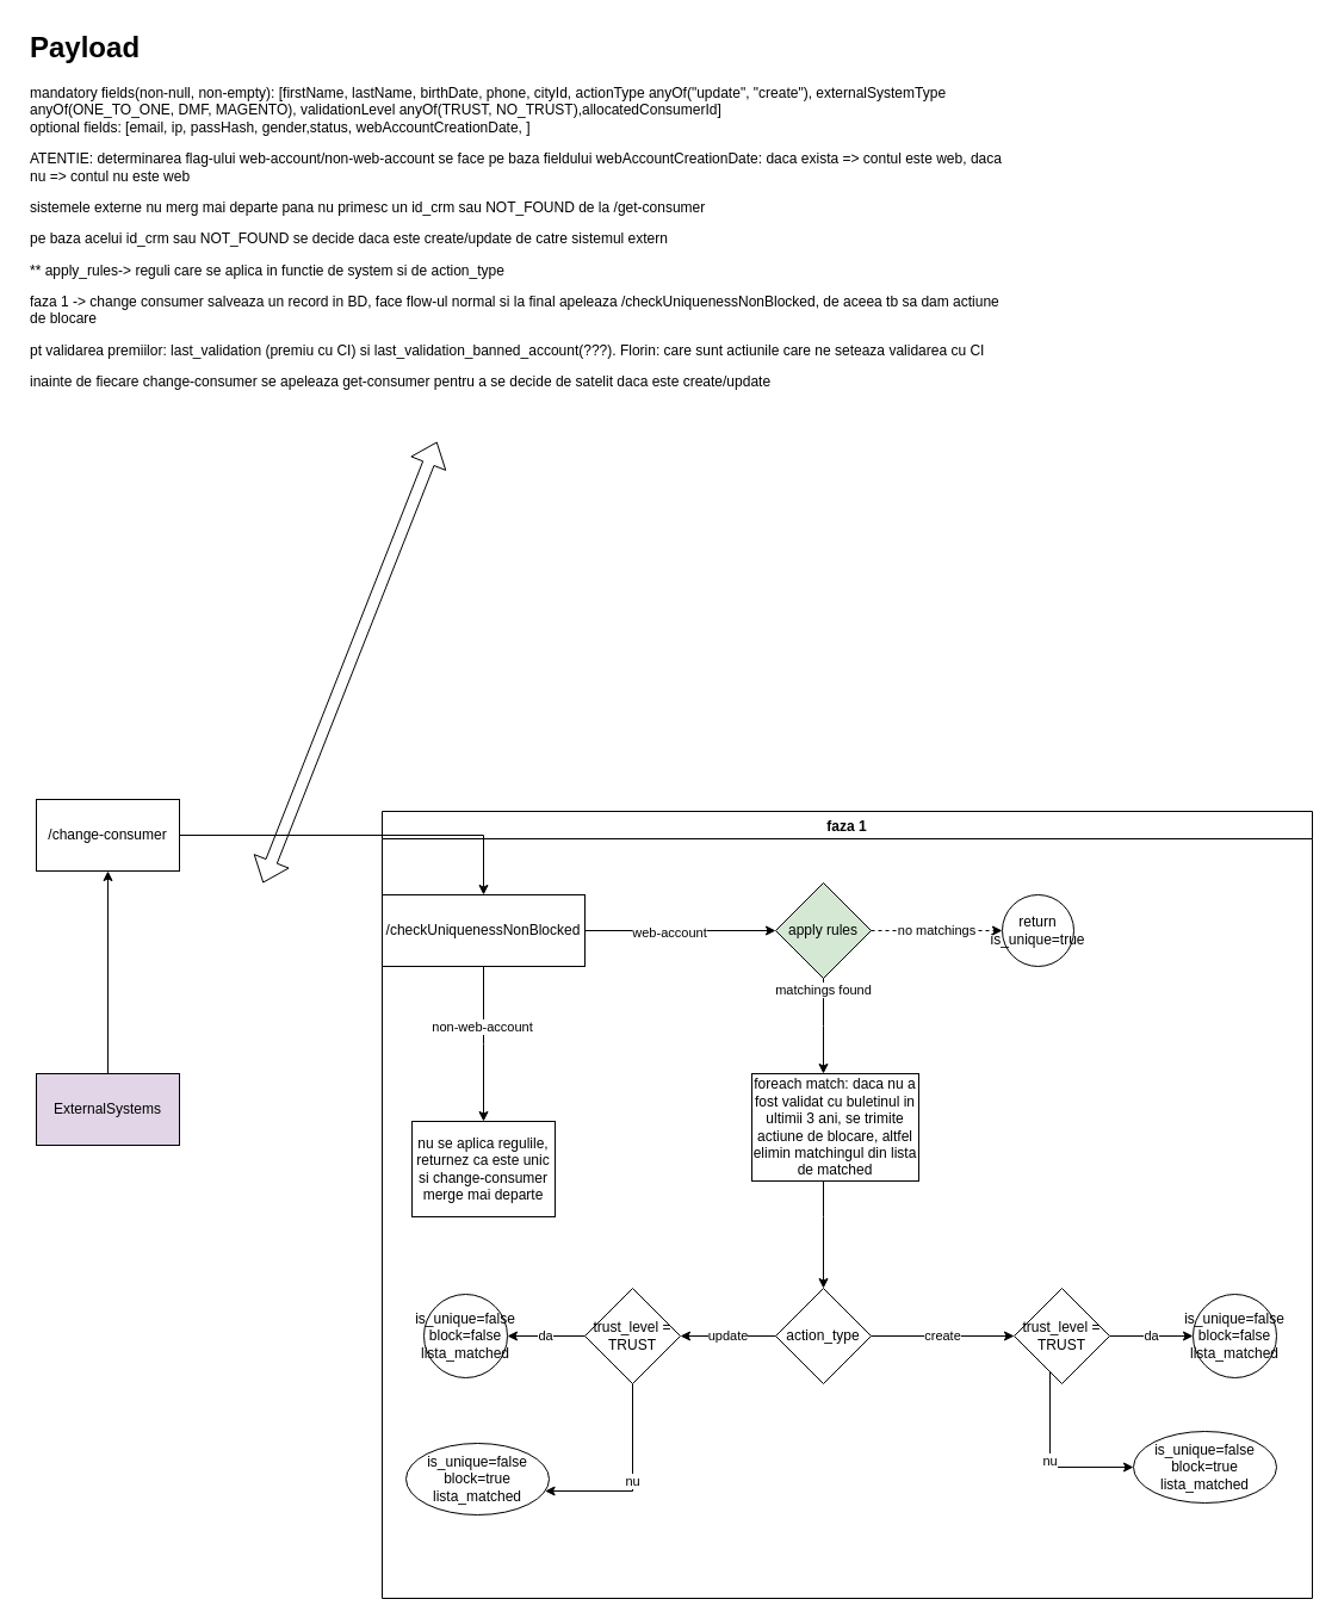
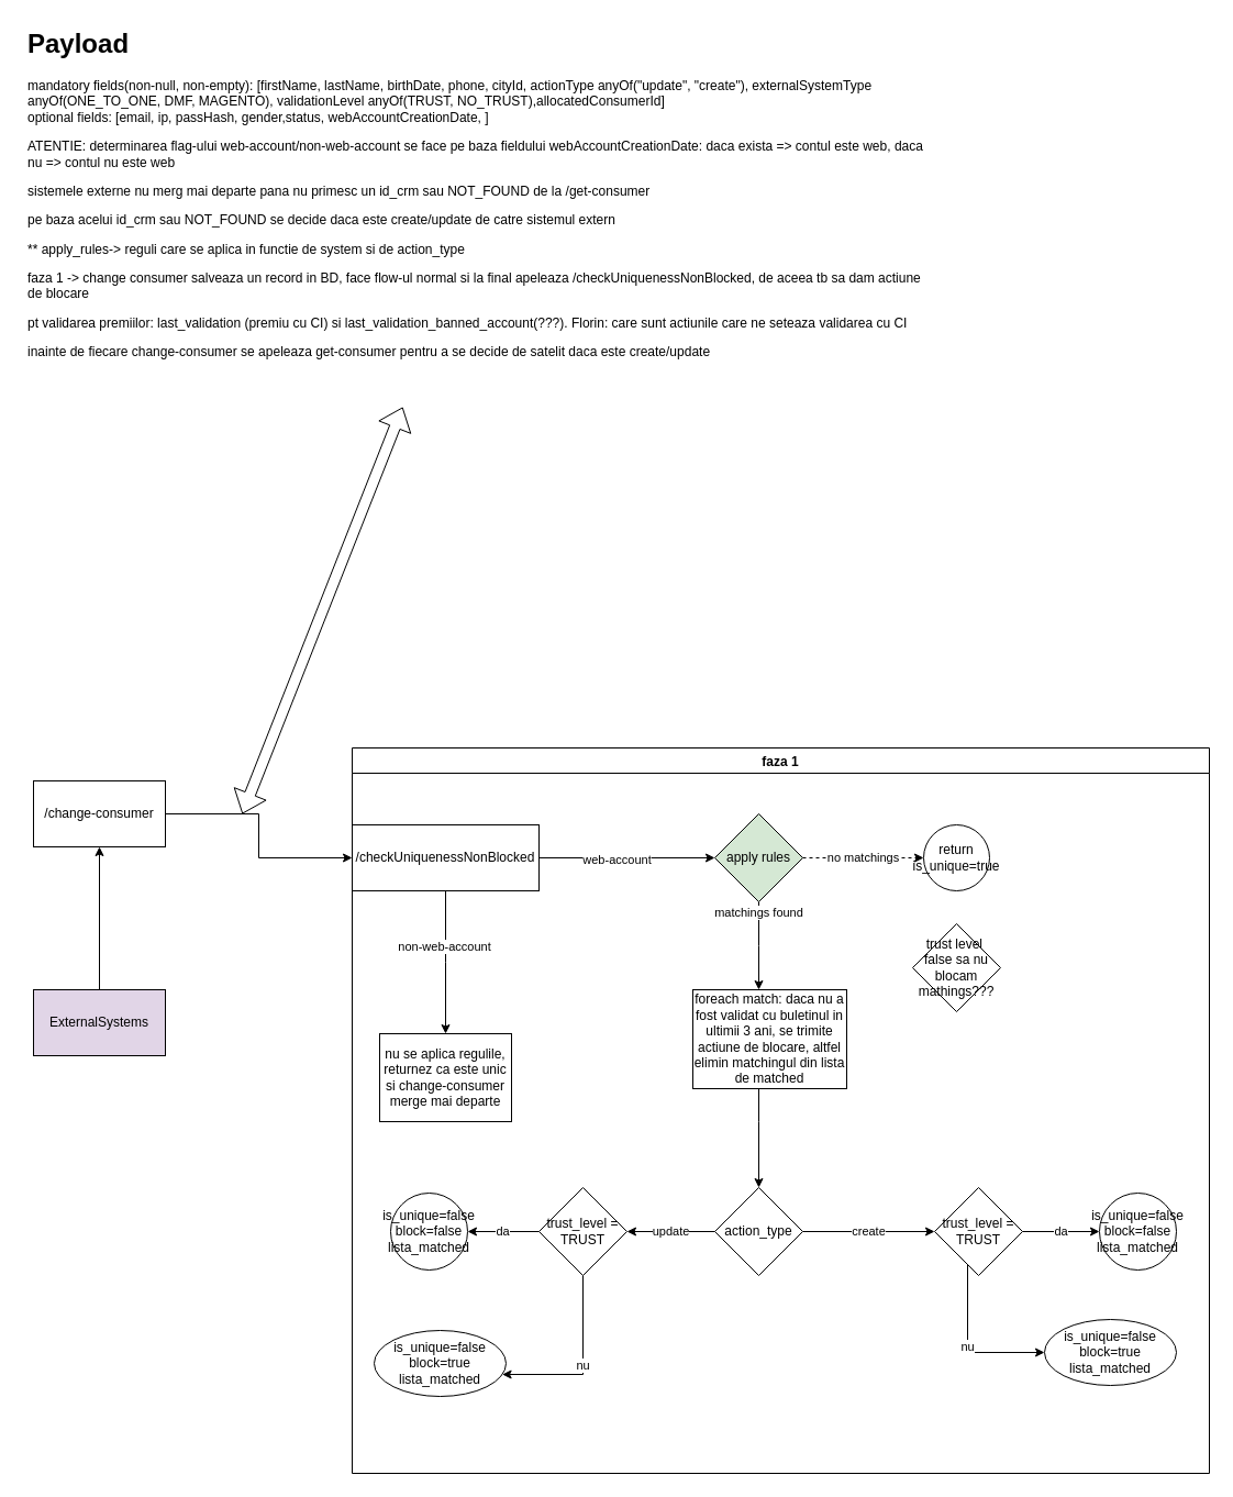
  <mxCell id="0" />
  <mxCell id="1" parent="0" />
  <mxCell id="2" value="faza 1" style="swimlane;" vertex="1" parent="1"><mxGeometry x="320" y="680" width="780" height="660" as="geometry" /></mxCell>
  <mxCell id="3" value="/checkUniquenessNonBlocked" style="rounded=0;whiteSpace=wrap;html=1;" vertex="1" parent="2"><mxGeometry y="70" width="170" height="60" as="geometry" /></mxCell>
  <mxCell id="4" value="nu se aplica regulile, returnez ca este unic si change-consumer merge mai departe" style="rounded=0;whiteSpace=wrap;html=1;" vertex="1" parent="2"><mxGeometry x="25" y="260" width="120" height="80" as="geometry" /></mxCell>
  <mxCell id="5" style="edgeStyle=orthogonalEdgeStyle;rounded=0;orthogonalLoop=1;jettySize=auto;html=1;" edge="1" parent="2" source="3" target="7"><mxGeometry relative="1" as="geometry"><mxPoint x="330" y="100" as="targetPoint" /></mxGeometry></mxCell>
  <mxCell id="6" value="web-account" style="edgeLabel;html=1;align=center;verticalAlign=middle;resizable=0;points=[];" vertex="1" connectable="0" parent="5"><mxGeometry x="-0.125" y="-1" relative="1" as="geometry"><mxPoint as="offset" /></mxGeometry></mxCell>
  <mxCell id="7" value="apply rules" style="rhombus;whiteSpace=wrap;html=1;fillColor=#d5e8d4;" vertex="1" parent="2"><mxGeometry x="330" y="60" width="80" height="80" as="geometry" /></mxCell>
  <mxCell id="8" value="no matchings" style="edgeStyle=orthogonalEdgeStyle;rounded=0;orthogonalLoop=1;jettySize=auto;html=1;dashed=1;" edge="1" parent="2" source="7" target="9"><mxGeometry relative="1" as="geometry"><mxPoint x="490" y="80" as="targetPoint" /></mxGeometry></mxCell>
  <mxCell id="9" value="return is_unique=true" style="ellipse;whiteSpace=wrap;html=1;rounded=0;" vertex="1" parent="2"><mxGeometry x="520" y="70" width="60" height="60" as="geometry" /></mxCell>
  <mxCell id="10" style="edgeStyle=orthogonalEdgeStyle;rounded=0;orthogonalLoop=1;jettySize=auto;html=1;" edge="1" parent="2" source="11" target="14"><mxGeometry relative="1" as="geometry"><mxPoint x="370" y="400" as="targetPoint" /><Array as="points"><mxPoint x="370" y="340" /><mxPoint x="370" y="340" /></Array></mxGeometry></mxCell>
  <mxCell id="11" value="foreach match: daca nu a fost validat cu buletinul in ultimii 3 ani, se trimite actiune de blocare, altfel elimin matchingul din lista de matched" style="rounded=0;whiteSpace=wrap;html=1;" vertex="1" parent="2"><mxGeometry x="310" y="220" width="140" height="90" as="geometry" /></mxCell>
  <mxCell id="12" value="update" style="edgeStyle=orthogonalEdgeStyle;rounded=0;orthogonalLoop=1;jettySize=auto;html=1;" edge="1" parent="2" source="14" target="15"><mxGeometry relative="1" as="geometry" /></mxCell>
  <mxCell id="13" value="create" style="edgeStyle=orthogonalEdgeStyle;rounded=0;orthogonalLoop=1;jettySize=auto;html=1;entryX=0;entryY=0.5;entryDx=0;entryDy=0;" edge="1" parent="2" source="14" target="23"><mxGeometry relative="1" as="geometry" /></mxCell>
  <mxCell id="14" value="action_type" style="rhombus;whiteSpace=wrap;html=1;" vertex="1" parent="2"><mxGeometry x="330" y="400" width="80" height="80" as="geometry" /></mxCell>
  <mxCell id="15" value="trust_level = TRUST" style="rhombus;whiteSpace=wrap;html=1;" vertex="1" parent="2"><mxGeometry x="170" y="400" width="80" height="80" as="geometry" /></mxCell>
  <mxCell id="16" value="is_unique=false&lt;br&gt;block=true&lt;br&gt;lista_matched" style="ellipse;whiteSpace=wrap;html=1;" vertex="1" parent="2"><mxGeometry x="20" y="530" width="120" height="60" as="geometry" /></mxCell>
  <mxCell id="17" value="nu" style="edgeStyle=orthogonalEdgeStyle;rounded=0;orthogonalLoop=1;jettySize=auto;html=1;" edge="1" parent="2" source="15" target="16"><mxGeometry relative="1" as="geometry"><Array as="points"><mxPoint x="210" y="570" /></Array></mxGeometry></mxCell>
  <mxCell id="18" value="is_unique=false&lt;br&gt;block=true&lt;br&gt;lista_matched" style="ellipse;whiteSpace=wrap;html=1;" vertex="1" parent="2"><mxGeometry x="630" y="520" width="120" height="60" as="geometry" /></mxCell>
  <mxCell id="19" value="is_unique=false&lt;br&gt;block=false&lt;br&gt;lista_matched" style="ellipse;whiteSpace=wrap;html=1;" vertex="1" parent="2"><mxGeometry x="35" y="405" width="70" height="70" as="geometry" /></mxCell>
  <mxCell id="20" value="da" style="edgeStyle=orthogonalEdgeStyle;rounded=0;orthogonalLoop=1;jettySize=auto;html=1;" edge="1" parent="2" source="15" target="19"><mxGeometry relative="1" as="geometry" /></mxCell>
  <mxCell id="21" value="nu" style="edgeStyle=orthogonalEdgeStyle;rounded=0;orthogonalLoop=1;jettySize=auto;html=1;entryX=0;entryY=0.5;entryDx=0;entryDy=0;" edge="1" parent="2" source="23" target="18"><mxGeometry relative="1" as="geometry"><Array as="points"><mxPoint x="560" y="550" /></Array></mxGeometry></mxCell>
  <mxCell id="22" value="da" style="edgeStyle=orthogonalEdgeStyle;rounded=0;orthogonalLoop=1;jettySize=auto;html=1;" edge="1" parent="2" source="23" target="24"><mxGeometry relative="1" as="geometry" /></mxCell>
  <mxCell id="23" value="trust_level = TRUST" style="rhombus;whiteSpace=wrap;html=1;" vertex="1" parent="2"><mxGeometry x="530" y="400" width="80" height="80" as="geometry" /></mxCell>
  <mxCell id="24" value="is_unique=false&lt;br&gt;block=false&lt;br&gt;lista_matched" style="ellipse;whiteSpace=wrap;html=1;" vertex="1" parent="2"><mxGeometry x="680" y="405" width="70" height="70" as="geometry" /></mxCell>
+ <mxCell id="25" value="trust level&amp;nbsp;&lt;br&gt;false sa nu blocam mathings???" style="rhombus;whiteSpace=wrap;html=1;" vertex="1" parent="2"><mxGeometry x="510" y="160" width="80" height="80" as="geometry" /></mxCell>
  <mxCell id="26" style="edgeStyle=orthogonalEdgeStyle;rounded=0;orthogonalLoop=1;jettySize=auto;html=1;" edge="1" parent="1" source="27" target="29"><mxGeometry relative="1" as="geometry" /></mxCell>
  <mxCell id="27" value="ExternalSystems" style="rounded=0;whiteSpace=wrap;html=1;fillColor=#e1d5e7;" vertex="1" parent="1"><mxGeometry x="30" y="900" width="120" height="60" as="geometry" /></mxCell>
  <mxCell id="28" style="edgeStyle=orthogonalEdgeStyle;rounded=0;orthogonalLoop=1;jettySize=auto;html=1;" edge="1" parent="1" source="29" target="3"><mxGeometry relative="1" as="geometry" /></mxCell>
- <mxCell id="29" value="/change-consumer" style="rounded=0;whiteSpace=wrap;html=1;" vertex="1" parent="1"><mxGeometry x="30" y="670" width="120" height="60" as="geometry" /></mxCell>
+ <mxCell id="29" value="/change-consumer" style="rounded=0;whiteSpace=wrap;html=1;" vertex="1" parent="1"><mxGeometry x="30" y="710" width="120" height="60" as="geometry" /></mxCell>
  <mxCell id="30" value="" style="shape=flexArrow;endArrow=classic;startArrow=classic;html=1;rounded=0;" edge="1" parent="1" target="31"><mxGeometry width="100" height="100" relative="1" as="geometry"><mxPoint x="220" y="740" as="sourcePoint" /><mxPoint x="439.5" y="452" as="targetPoint" /></mxGeometry></mxCell>
  <mxCell id="31" value="&lt;h1&gt;Payload&lt;/h1&gt;&lt;span style=&quot;text-align: center;&quot;&gt;mandatory fields(non-null, non-empty): [firstName, lastName, birthDate, phone, cityId, actionType anyOf(&quot;update&quot;, &quot;create&quot;), externalSystemType anyOf(ONE_TO_ONE, DMF, MAGENTO), validationLevel anyOf(TRUST, NO_TRUST),&lt;/span&gt;&lt;span style=&quot;text-align: center;&quot;&gt;allocatedConsumerId&lt;/span&gt;&lt;span style=&quot;text-align: center;&quot;&gt;]&lt;br&gt;optional fields: [email, ip, passHash, gender,&lt;/span&gt;&lt;span style=&quot;text-align: center;&quot;&gt;status,&amp;nbsp;&lt;/span&gt;&lt;span style=&quot;text-align: center;&quot;&gt;webAccountCreationDate, ]&lt;br&gt;&lt;/span&gt;&lt;p&gt;ATENTIE: determinarea flag-ului web-account/non-web-account se face pe baza fieldului webAccountCreationDate: daca exista =&amp;gt; contul este web, daca nu =&amp;gt; contul nu este web&lt;/p&gt;&lt;p&gt;sistemele externe nu merg mai departe pana nu primesc un id_crm sau NOT_FOUND de la /get-consumer&lt;/p&gt;&lt;p&gt;pe baza acelui id_crm sau NOT_FOUND se decide daca este create/update de catre sistemul extern&lt;/p&gt;&lt;p&gt;** apply_rules-&amp;gt; reguli care se aplica in functie de system si de action_type&lt;/p&gt;&lt;p&gt;faza 1 -&amp;gt; change consumer salveaza un record in BD, face flow-ul normal si la final apeleaza /checkUniquenessNonBlocked, de aceea tb sa dam actiune de blocare&lt;/p&gt;&lt;p&gt;pt validarea premiilor: last_validation (premiu cu CI) si last_validation_banned_account(???). Florin: care sunt actiunile care ne seteaza validarea cu CI&lt;/p&gt;&lt;p&gt;inainte de fiecare change-consumer se apeleaza get-consumer pentru a se decide de satelit daca este create/update&lt;/p&gt;&lt;p&gt;&lt;br&gt;&lt;/p&gt;&lt;p&gt;&lt;br&gt;&lt;/p&gt;" style="text;html=1;strokeColor=none;fillColor=none;spacing=5;spacingTop=-20;whiteSpace=wrap;overflow=hidden;rounded=0;" vertex="1" parent="1"><mxGeometry x="20" y="20" width="830" height="350" as="geometry" /></mxCell>
  <mxCell id="32" style="edgeStyle=orthogonalEdgeStyle;rounded=0;orthogonalLoop=1;jettySize=auto;html=1;" edge="1" parent="1" source="3"><mxGeometry relative="1" as="geometry"><mxPoint x="405" y="940" as="targetPoint" /></mxGeometry></mxCell>
  <mxCell id="33" value="non-web-account" style="edgeLabel;html=1;align=center;verticalAlign=middle;resizable=0;points=[];" vertex="1" connectable="0" parent="32"><mxGeometry x="-0.231" y="-2" relative="1" as="geometry"><mxPoint as="offset" /></mxGeometry></mxCell>
  <mxCell id="34" value="matchings found" style="edgeStyle=orthogonalEdgeStyle;rounded=0;orthogonalLoop=1;jettySize=auto;html=1;" edge="1" parent="1" source="7"><mxGeometry y="30" relative="1" as="geometry"><mxPoint x="690" y="900" as="targetPoint" /><mxPoint as="offset" /></mxGeometry></mxCell>
